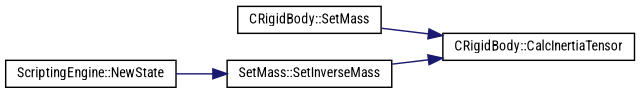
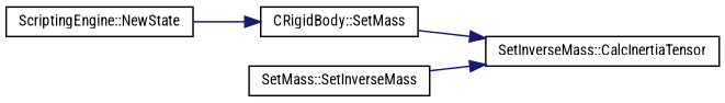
  digraph {
    fontname="Roboto Condensed"
    rankdir=RL
    node [color=black fillcolor=white fontname="Roboto Condensed" fontsize=10 shape=record style=filled]
    edge [color=midnightblue dir=back fontname="Roboto Condensed" fontsize=10 labelfontname=Helvetica labelfontsize=10 style=solid]
-   n1 [height=0.2 label="CRigidBody::CalcInertiaTensor" width=0.4]
+   n1 [height=0.2 label="SetInverseMass::CalcInertiaTensor" width=0.4]
    n2 [height=0.2 label="CRigidBody::SetMass" width=0.4]
    n3 [height=0.2 label="SetMass::SetInverseMass" width=0.4]
    n4 [height=0.2 label="ScriptingEngine::NewState" width=0.4]
    n1 -> n2
    n1 -> n3
-   n3 -> n4
+   n2 -> n4
  }
